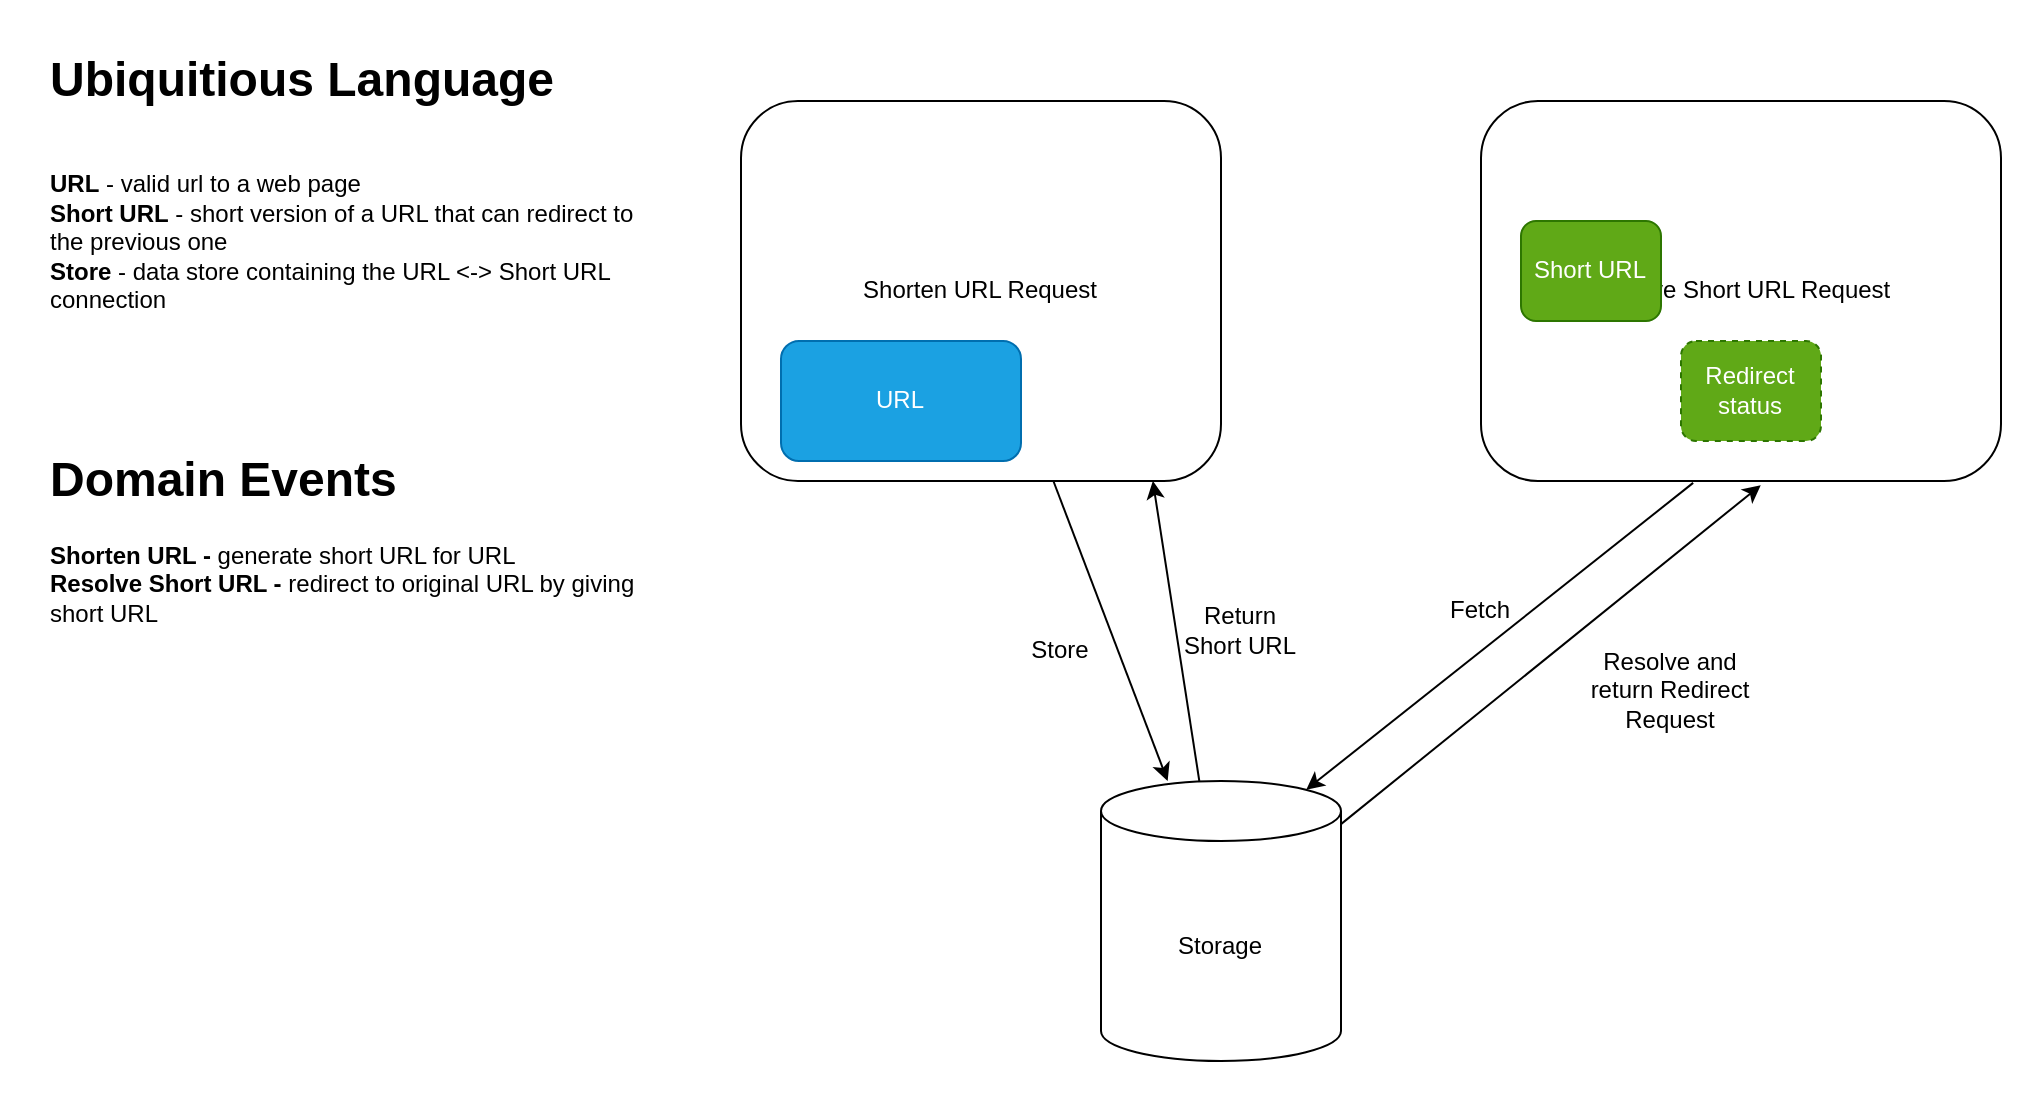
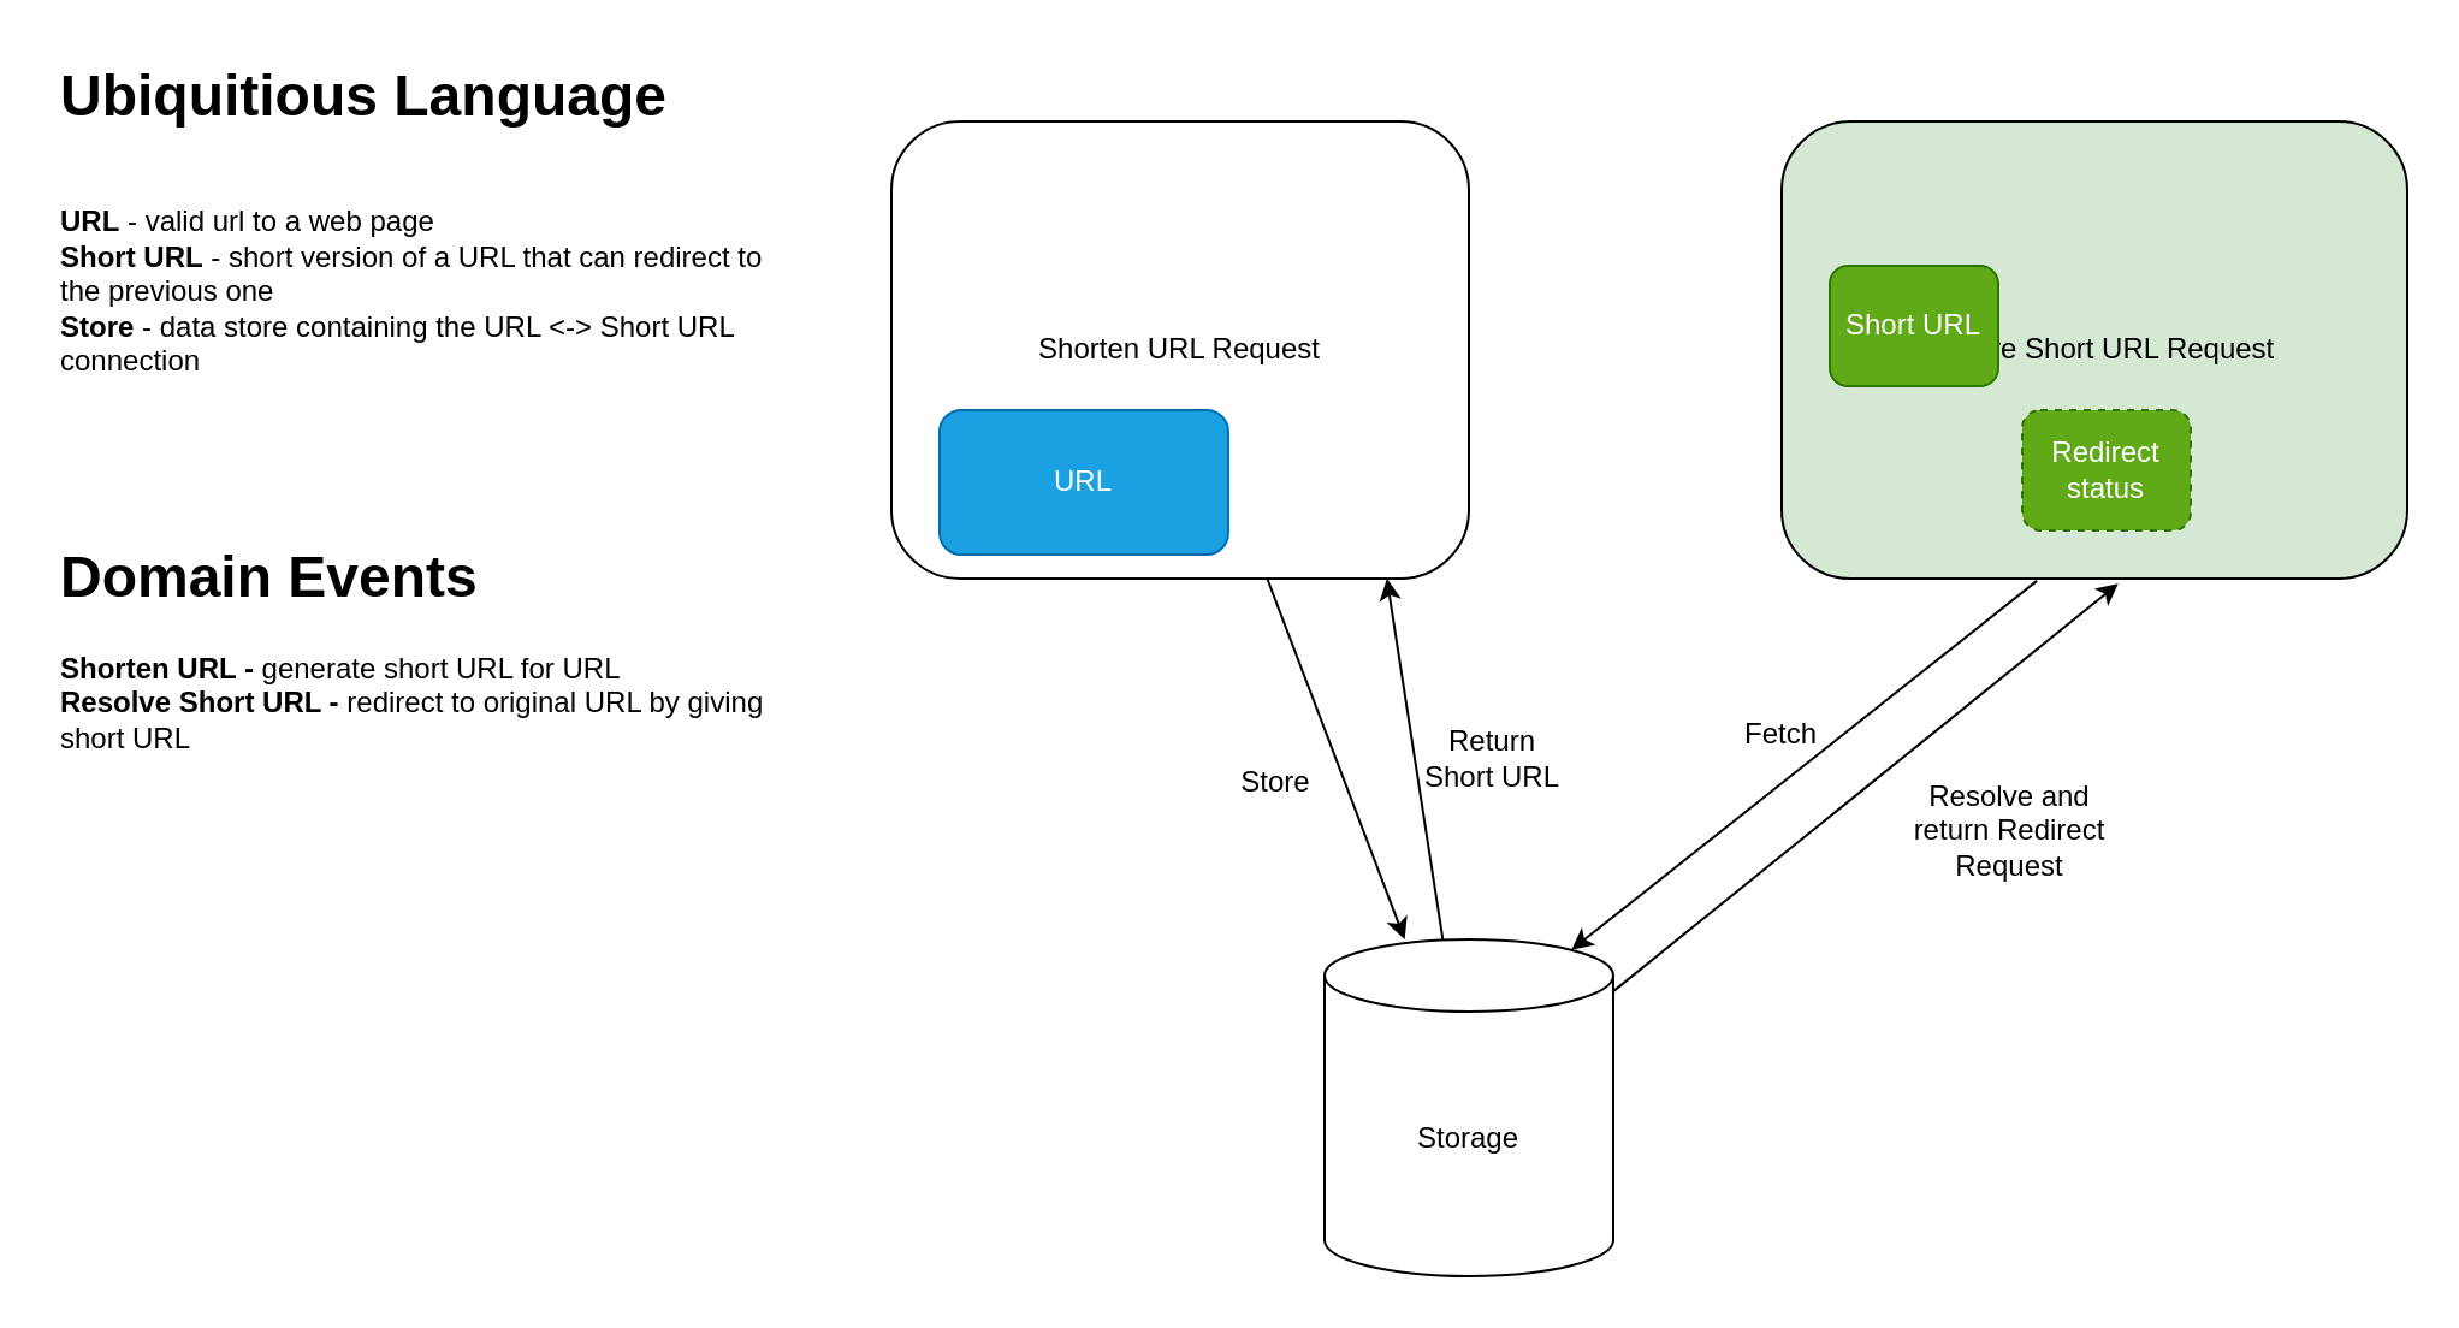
  <mxCell id="0" />
  <mxCell id="1" parent="0" />
  <mxCell id="2" style="edgeStyle=none;html=1;" parent="1" source="3" target="8" edge="1"><mxGeometry relative="1" as="geometry" /></mxCell>
  <mxCell id="3" value="Shorten URL Request" style="rounded=1;whiteSpace=wrap;html=1;" parent="1" vertex="1"><mxGeometry x="370" y="50" width="240" height="190" as="geometry" /></mxCell>
  <mxCell id="4" value="&lt;h1&gt;Ubiquitious Language&lt;/h1&gt;&lt;div&gt;&lt;br&gt;&lt;/div&gt;&lt;div&gt;&lt;b&gt;URL&lt;/b&gt; - valid url to a web page&lt;/div&gt;&lt;div&gt;&lt;b&gt;Short URL&lt;/b&gt; - short version of a URL that can redirect to the previous one&lt;/div&gt;&lt;div&gt;&lt;b&gt;Store&lt;/b&gt; - data store containing the URL &amp;lt;-&amp;gt; Short URL connection&lt;/div&gt;" style="text;html=1;strokeColor=none;fillColor=none;spacing=5;spacingTop=-20;whiteSpace=wrap;overflow=hidden;rounded=0;" parent="1" vertex="1"><mxGeometry y="20" width="310" height="210" as="geometry" x="20" /></mxCell>
  <mxCell id="5" value="URL" style="rounded=1;whiteSpace=wrap;html=1;fillColor=#1ba1e2;fontColor=#ffffff;strokeColor=#006EAF;" parent="1" vertex="1"><mxGeometry x="390" y="170" width="120" height="60" as="geometry" /></mxCell>
  <mxCell id="6" style="edgeStyle=none;html=1;entryX=0.858;entryY=1;entryDx=0;entryDy=0;entryPerimeter=0;" parent="1" source="8" target="3" edge="1"><mxGeometry relative="1" as="geometry" /></mxCell>
  <mxCell id="7" style="edgeStyle=none;html=1;entryX=0.538;entryY=1.011;entryDx=0;entryDy=0;entryPerimeter=0;" parent="1" source="8" target="11" edge="1"><mxGeometry relative="1" as="geometry" /></mxCell>
  <mxCell id="8" value="Storage" style="shape=cylinder3;whiteSpace=wrap;html=1;boundedLbl=1;backgroundOutline=1;size=15;" parent="1" vertex="1"><mxGeometry x="550" y="390" width="120" height="140" as="geometry" /></mxCell>
  <mxCell id="9" value="Store" style="text;html=1;strokeColor=none;fillColor=none;align=center;verticalAlign=middle;whiteSpace=wrap;rounded=0;" parent="1" vertex="1"><mxGeometry x="500" y="310" width="60" height="30" as="geometry" /></mxCell>
  <mxCell id="10" style="edgeStyle=none;html=1;entryX=0.855;entryY=0;entryDx=0;entryDy=4.35;entryPerimeter=0;exitX=0.408;exitY=1.005;exitDx=0;exitDy=0;exitPerimeter=0;" parent="1" source="11" target="8" edge="1"><mxGeometry relative="1" as="geometry" /></mxCell>
- <mxCell id="11" value="Resolve Short URL Request" style="rounded=1;whiteSpace=wrap;html=1;" parent="1" vertex="1"><mxGeometry x="740" y="50" width="260" height="190" as="geometry" /></mxCell>
+ <mxCell id="11" value="Resolve Short URL Request" style="rounded=1;whiteSpace=wrap;html=1;fillColor=#d5e8d4;" parent="1" vertex="1"><mxGeometry x="740" y="50" width="260" height="190" as="geometry" /></mxCell>
  <mxCell id="12" value="&lt;h1&gt;Domain Events&lt;/h1&gt;&lt;div&gt;&lt;b&gt;Shorten URL -&lt;/b&gt; generate short URL for URL&lt;/div&gt;&lt;div&gt;&lt;b&gt;Resolve Short URL -&lt;/b&gt; redirect to original URL by giving short URL&lt;/div&gt;" style="text;html=1;strokeColor=none;fillColor=none;spacing=5;spacingTop=-20;whiteSpace=wrap;overflow=hidden;rounded=0;" parent="1" vertex="1"><mxGeometry y="220" width="310" height="210" as="geometry" x="20" /></mxCell>
  <mxCell id="13" value="Fetch" style="text;html=1;strokeColor=none;fillColor=none;align=center;verticalAlign=middle;whiteSpace=wrap;rounded=0;" parent="1" vertex="1"><mxGeometry x="710" y="290" width="60" height="30" as="geometry" /></mxCell>
  <mxCell id="14" value="Return Short URL" style="text;html=1;strokeColor=none;fillColor=none;align=center;verticalAlign=middle;whiteSpace=wrap;rounded=0;" parent="1" vertex="1"><mxGeometry x="590" y="300" width="60" height="30" as="geometry" /></mxCell>
  <mxCell id="15" value="Resolve and return Redirect Request" style="text;html=1;strokeColor=none;fillColor=none;align=center;verticalAlign=middle;whiteSpace=wrap;rounded=0;" parent="1" vertex="1"><mxGeometry x="790" y="330" width="90" height="30" as="geometry" /></mxCell>
  <mxCell id="16" value="Short URL" style="rounded=1;whiteSpace=wrap;html=1;fillColor=#60a917;fontColor=#ffffff;strokeColor=#2D7600;" parent="1" vertex="1"><mxGeometry x="760" y="110" width="70" height="50" as="geometry" /></mxCell>
  <mxCell id="17" value="Redirect status" style="rounded=1;whiteSpace=wrap;html=1;fillColor=#60a917;fontColor=#ffffff;strokeColor=#2D7600;dashed=1;" vertex="1" parent="1"><mxGeometry x="840" y="170" width="70" height="50" as="geometry" /></mxCell>
